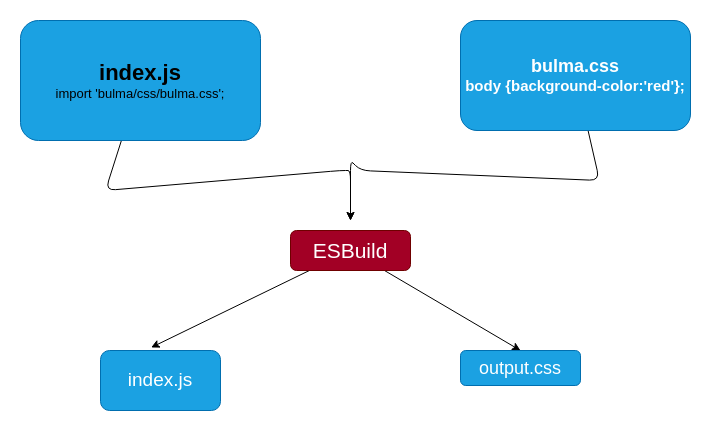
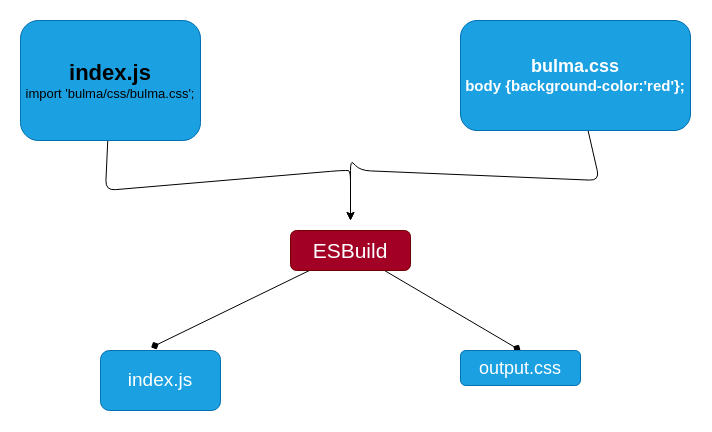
  <mxCell id="0" />
  <mxCell id="1" parent="0" />
  <mxCell id="2" style="edgeStyle=none;html=1;" edge="1" parent="1" source="3"><mxGeometry relative="1" as="geometry"><mxPoint x="350" y="220" as="targetPoint" /><Array as="points"><mxPoint x="599" y="180" /><mxPoint x="360" y="170" /><mxPoint x="350" y="160" /></Array></mxGeometry></mxCell>
  <mxCell id="3" value="&lt;b&gt;&lt;font&gt;&lt;span style=&quot;font-size: 18px&quot;&gt;bulma.css&lt;/span&gt;&lt;br&gt;&lt;font style=&quot;font-size: 15px&quot;&gt;body {background-color:'red'};&lt;/font&gt;&lt;br&gt;&lt;/font&gt;&lt;/b&gt;" style="rounded=1;whiteSpace=wrap;html=1;fillColor=#1ba1e2;strokeColor=#006EAF;fontColor=#ffffff;" vertex="1" parent="1"><mxGeometry x="460" y="20" width="230" height="110" as="geometry" /></mxCell>
  <mxCell id="4" style="edgeStyle=none;html=1;" edge="1" parent="1" source="5"><mxGeometry relative="1" as="geometry"><mxPoint x="350" y="220" as="targetPoint" /><Array as="points"><mxPoint x="105" y="190" /><mxPoint x="340" y="170" /><mxPoint x="350" y="170" /></Array></mxGeometry></mxCell>
- <mxCell id="5" value="&lt;font&gt;&lt;font color=&quot;#000000&quot;&gt;&lt;b style=&quot;font-size: 22px&quot;&gt;index.js&lt;/b&gt;&lt;br&gt;&lt;font style=&quot;font-size: 13px&quot;&gt;import 'bulma/css/bulma.css';&lt;/font&gt;&lt;/font&gt;&lt;br&gt;&lt;/font&gt;" style="rounded=1;whiteSpace=wrap;html=1;fillColor=#1ba1e2;strokeColor=#006EAF;fontColor=#ffffff;" vertex="1" parent="1"><mxGeometry x="20" y="20" width="240" height="120" as="geometry" /></mxCell>
- <mxCell id="6" style="edgeStyle=none;html=1;entryX=0.422;entryY=-0.05;entryDx=0;entryDy=0;entryPerimeter=0;" edge="1" parent="1" source="8" target="9"><mxGeometry relative="1" as="geometry" /></mxCell>
- <mxCell id="7" style="edgeStyle=none;html=1;entryX=0.5;entryY=0;entryDx=0;entryDy=0;" edge="1" parent="1" source="8" target="10"><mxGeometry relative="1" as="geometry" /></mxCell>
+ <mxCell id="5" value="&lt;font&gt;&lt;font color=&quot;#000000&quot;&gt;&lt;b style=&quot;font-size: 22px&quot;&gt;index.js&lt;/b&gt;&lt;br&gt;&lt;font style=&quot;font-size: 13px&quot;&gt;import 'bulma/css/bulma.css';&lt;/font&gt;&lt;/font&gt;&lt;br&gt;&lt;/font&gt;" style="rounded=1;whiteSpace=wrap;html=1;fillColor=#1ba1e2;strokeColor=#006EAF;fontColor=#ffffff;" vertex="1" parent="1"><mxGeometry x="20" y="20" width="180" height="120" as="geometry" /></mxCell>
+ <mxCell id="6" style="edgeStyle=none;html=1;entryX=0.422;entryY=-0.05;entryDx=0;entryDy=0;entryPerimeter=0;endArrow=diamond;" edge="1" parent="1" source="8" target="9"><mxGeometry relative="1" as="geometry" /></mxCell>
+ <mxCell id="7" style="edgeStyle=none;html=1;entryX=0.5;entryY=0;entryDx=0;entryDy=0;endArrow=diamond;" edge="1" parent="1" source="8" target="10"><mxGeometry relative="1" as="geometry" /></mxCell>
  <mxCell id="8" value="&lt;font style=&quot;font-size: 21px&quot;&gt;ESBuild&lt;/font&gt;" style="rounded=1;whiteSpace=wrap;html=1;fillColor=#a20025;strokeColor=#6F0000;fontColor=#ffffff;" vertex="1" parent="1"><mxGeometry x="290" y="230" width="120" height="40" as="geometry" /></mxCell>
  <mxCell id="9" value="&lt;font style=&quot;font-size: 19px&quot;&gt;index.js&lt;/font&gt;" style="rounded=1;whiteSpace=wrap;html=1;fillColor=#1ba1e2;strokeColor=#006EAF;fontColor=#ffffff;" vertex="1" parent="1"><mxGeometry x="100" y="350" width="120" height="60" as="geometry" /></mxCell>
  <mxCell id="10" value="&lt;font style=&quot;font-size: 18px&quot;&gt;output.css&lt;/font&gt;" style="rounded=1;whiteSpace=wrap;html=1;fillColor=#1ba1e2;strokeColor=#006EAF;fontColor=#ffffff;" vertex="1" parent="1"><mxGeometry x="460" y="350" width="120" height="35" as="geometry" /></mxCell>
